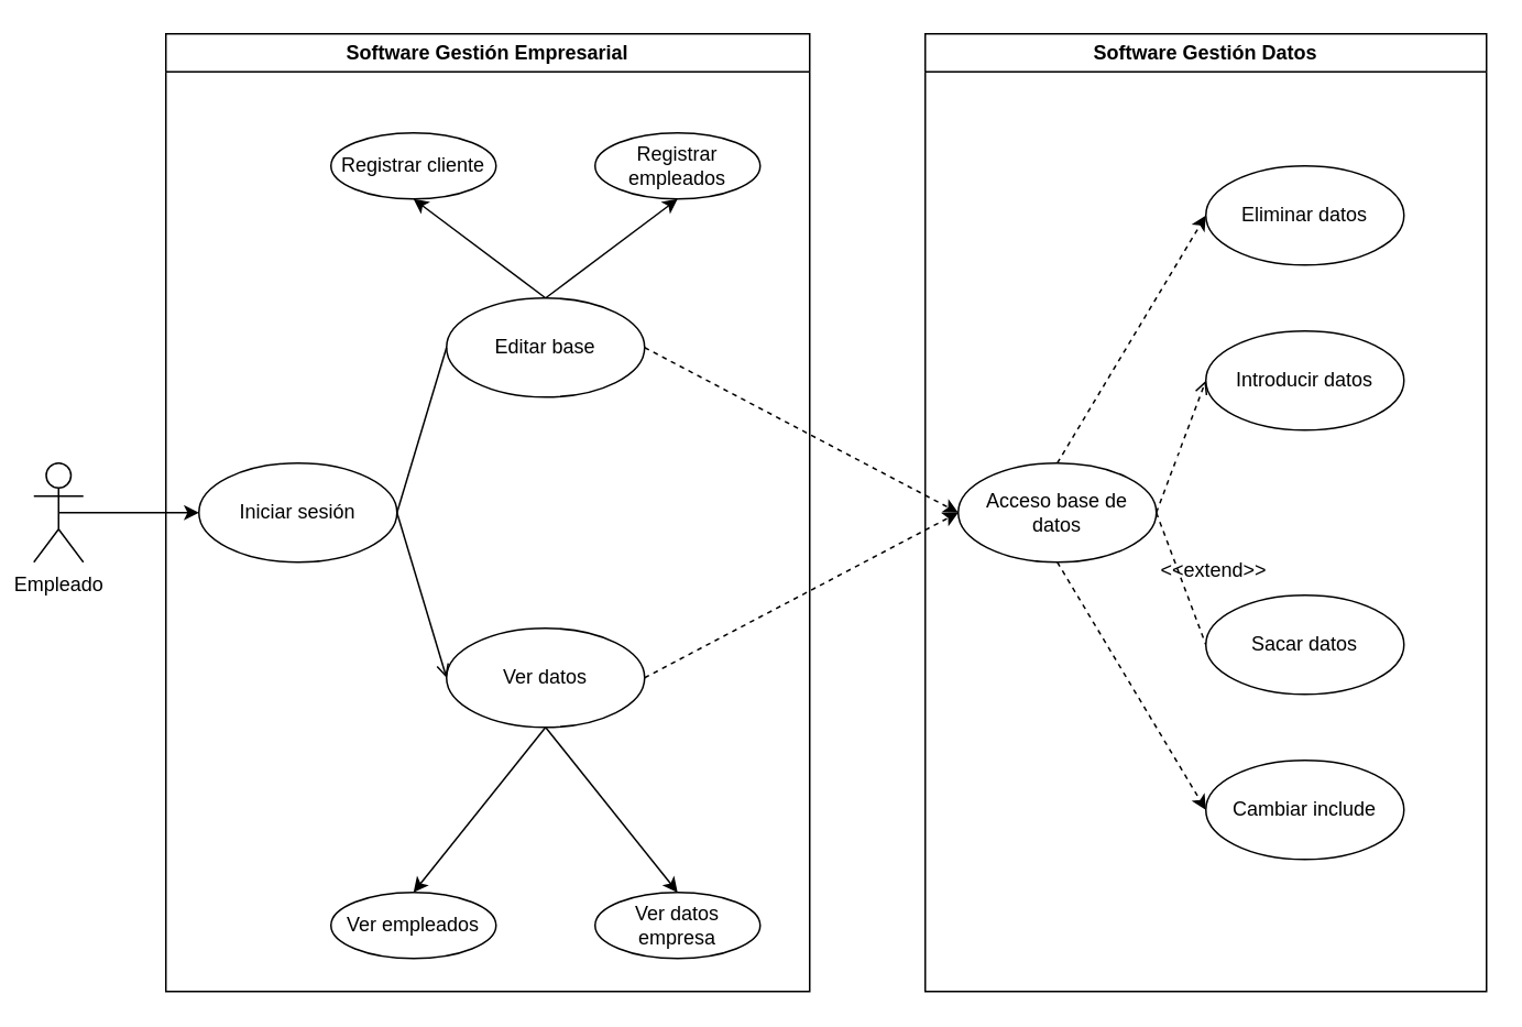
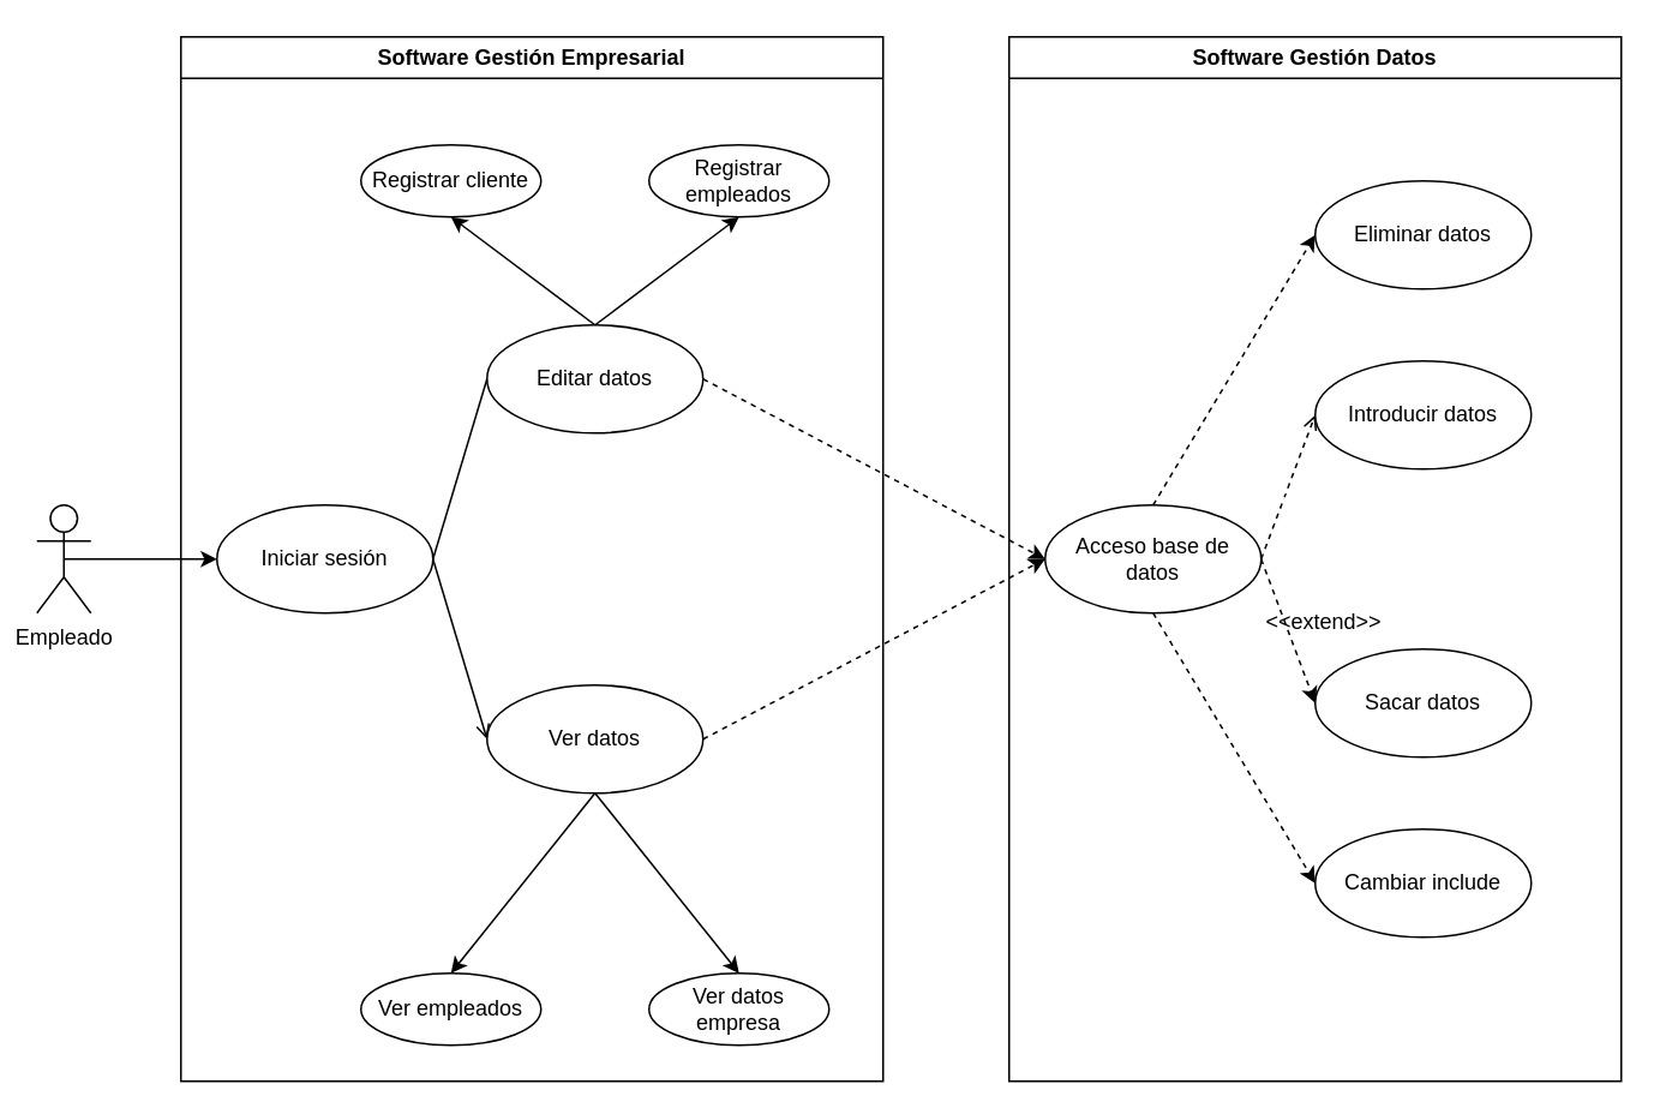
  <mxCell id="0" />
  <mxCell id="1" parent="0" />
  <mxCell id="2" value="Empleado" style="shape=umlActor;verticalLabelPosition=bottom;verticalAlign=top;html=1;outlineConnect=0;" parent="1" vertex="1"><mxGeometry x="20" y="280" width="30" height="60" as="geometry" /></mxCell>
  <mxCell id="3" value="Iniciar sesión" style="ellipse;whiteSpace=wrap;html=1;" parent="1" vertex="1"><mxGeometry x="120" y="280" width="120" height="60" as="geometry" /></mxCell>
  <mxCell id="4" value="" style="endArrow=classic;html=1;rounded=0;entryX=0;entryY=0.5;entryDx=0;entryDy=0;exitX=0.5;exitY=0.5;exitDx=0;exitDy=0;exitPerimeter=0;" parent="1" source="2" target="3" edge="1"><mxGeometry width="50" height="50" relative="1" as="geometry"><mxPoint x="40" y="320" as="sourcePoint" /><mxPoint x="90" y="270" as="targetPoint" /></mxGeometry></mxCell>
- <mxCell id="5" value="Editar base" style="ellipse;whiteSpace=wrap;html=1;" parent="1" vertex="1"><mxGeometry x="270" y="180" width="120" height="60" as="geometry" /></mxCell>
+ <mxCell id="5" value="Editar datos" style="ellipse;whiteSpace=wrap;html=1;" parent="1" vertex="1"><mxGeometry x="270" y="180" width="120" height="60" as="geometry" /></mxCell>
  <mxCell id="6" value="Ver datos" style="ellipse;whiteSpace=wrap;html=1;" parent="1" vertex="1"><mxGeometry x="270" y="380" width="120" height="60" as="geometry" /></mxCell>
  <mxCell id="7" value="Acceso base de datos" style="ellipse;whiteSpace=wrap;html=1;" parent="1" vertex="1"><mxGeometry x="580" y="280" width="120" height="60" as="geometry" /></mxCell>
  <mxCell id="8" value="" style="endArrow=classic;html=1;rounded=0;exitX=1;exitY=0.5;exitDx=0;exitDy=0;entryX=0;entryY=0.5;entryDx=0;entryDy=0;dashed=1;" parent="1" source="5" target="7" edge="1"><mxGeometry width="50" height="50" relative="1" as="geometry"><mxPoint x="450" y="230" as="sourcePoint" /><mxPoint x="500" y="180" as="targetPoint" /></mxGeometry></mxCell>
  <mxCell id="9" value="" style="endArrow=classic;html=1;rounded=0;exitX=1;exitY=0.5;exitDx=0;exitDy=0;entryX=0;entryY=0.5;entryDx=0;entryDy=0;dashed=1;" parent="1" source="6" target="7" edge="1"><mxGeometry width="50" height="50" relative="1" as="geometry"><mxPoint x="510" y="460" as="sourcePoint" /><mxPoint x="560" y="410" as="targetPoint" /></mxGeometry></mxCell>
  <mxCell id="10" value="" style="endArrow=open;html=1;rounded=0;exitX=1;exitY=0.5;exitDx=0;exitDy=0;entryX=0;entryY=0.5;entryDx=0;entryDy=0;dashed=1;" parent="1" source="7" target="33" edge="1"><mxGeometry width="50" height="50" relative="1" as="geometry"><mxPoint x="620" y="280" as="sourcePoint" /><mxPoint x="670" y="230" as="targetPoint" /></mxGeometry></mxCell>
- <mxCell id="11" value="" style="endArrow=none;html=1;rounded=0;exitX=1;exitY=0.5;exitDx=0;exitDy=0;entryX=0;entryY=0.5;entryDx=0;entryDy=0;dashed=1;" parent="1" source="7" target="31" edge="1"><mxGeometry width="50" height="50" relative="1" as="geometry"><mxPoint x="670" y="420" as="sourcePoint" /><mxPoint x="720" y="370" as="targetPoint" /></mxGeometry></mxCell>
+ <mxCell id="11" value="" style="endArrow=classic;html=1;rounded=0;exitX=1;exitY=0.5;exitDx=0;exitDy=0;entryX=0;entryY=0.5;entryDx=0;entryDy=0;dashed=1;" parent="1" source="7" target="31" edge="1"><mxGeometry width="50" height="50" relative="1" as="geometry"><mxPoint x="670" y="420" as="sourcePoint" /><mxPoint x="720" y="370" as="targetPoint" /></mxGeometry></mxCell>
  <mxCell id="12" value="" style="endArrow=open;html=1;rounded=0;exitX=1;exitY=0.5;exitDx=0;exitDy=0;entryX=0;entryY=0.5;entryDx=0;entryDy=0;" parent="1" source="3" target="6" edge="1"><mxGeometry width="50" height="50" relative="1" as="geometry"><mxPoint x="305" y="320" as="sourcePoint" /><mxPoint x="355" y="270" as="targetPoint" /></mxGeometry></mxCell>
  <mxCell id="13" value="" style="endArrow=none;html=1;rounded=0;exitX=1;exitY=0.5;exitDx=0;exitDy=0;entryX=0;entryY=0.5;entryDx=0;entryDy=0;" parent="1" source="3" target="5" edge="1"><mxGeometry width="50" height="50" relative="1" as="geometry"><mxPoint x="320" y="340" as="sourcePoint" /><mxPoint x="370" y="290" as="targetPoint" /></mxGeometry></mxCell>
  <mxCell id="14" value="Ver empleados" style="ellipse;whiteSpace=wrap;html=1;" parent="1" vertex="1"><mxGeometry x="200" y="540" width="100" height="40" as="geometry" /></mxCell>
  <mxCell id="15" value="Ver datos empresa" style="ellipse;whiteSpace=wrap;html=1;" parent="1" vertex="1"><mxGeometry x="360" y="540" width="100" height="40" as="geometry" /></mxCell>
  <mxCell id="16" value="Registrar cliente" style="ellipse;whiteSpace=wrap;html=1;" parent="1" vertex="1"><mxGeometry x="200" y="80" width="100" height="40" as="geometry" /></mxCell>
  <mxCell id="17" value="Registrar empleados" style="ellipse;whiteSpace=wrap;html=1;" parent="1" vertex="1"><mxGeometry x="360" y="80" width="100" height="40" as="geometry" /></mxCell>
  <mxCell id="18" value="" style="endArrow=classic;html=1;rounded=0;exitX=0.5;exitY=0;exitDx=0;exitDy=0;entryX=0.5;entryY=1;entryDx=0;entryDy=0;" parent="1" source="5" target="17" edge="1"><mxGeometry width="50" height="50" relative="1" as="geometry"><mxPoint x="410" y="190" as="sourcePoint" /><mxPoint x="460" y="140" as="targetPoint" /></mxGeometry></mxCell>
  <mxCell id="19" value="" style="endArrow=classic;html=1;rounded=0;exitX=0.5;exitY=0;exitDx=0;exitDy=0;entryX=0.5;entryY=1;entryDx=0;entryDy=0;" parent="1" source="5" target="16" edge="1"><mxGeometry width="50" height="50" relative="1" as="geometry"><mxPoint x="230" y="210" as="sourcePoint" /><mxPoint x="280" y="160" as="targetPoint" /></mxGeometry></mxCell>
  <mxCell id="20" value="" style="endArrow=classic;html=1;rounded=0;exitX=0.5;exitY=1;exitDx=0;exitDy=0;entryX=0.5;entryY=0;entryDx=0;entryDy=0;" parent="1" source="6" target="15" edge="1"><mxGeometry width="50" height="50" relative="1" as="geometry"><mxPoint x="420" y="510" as="sourcePoint" /><mxPoint x="470" y="460" as="targetPoint" /></mxGeometry></mxCell>
  <mxCell id="21" value="" style="endArrow=classic;html=1;rounded=0;exitX=0.5;exitY=1;exitDx=0;exitDy=0;entryX=0.5;entryY=0;entryDx=0;entryDy=0;" parent="1" source="6" target="14" edge="1"><mxGeometry width="50" height="50" relative="1" as="geometry"><mxPoint x="150" y="520" as="sourcePoint" /><mxPoint x="200" y="470" as="targetPoint" /></mxGeometry></mxCell>
  <mxCell id="22" value="Software Gestión Empresarial" style="swimlane;whiteSpace=wrap;html=1;" parent="1" vertex="1"><mxGeometry x="100" y="20" width="390" height="580" as="geometry" /></mxCell>
  <mxCell id="23" value="&lt;font color=&quot;#ffffff&quot;&gt;&amp;lt;&amp;lt;include&lt;span style=&quot;background-color: transparent;&quot;&gt;&amp;gt;&amp;gt;&lt;/span&gt;&lt;/font&gt;" style="text;html=1;align=center;verticalAlign=middle;whiteSpace=wrap;rounded=0;" parent="22" vertex="1"><mxGeometry x="290" y="230" width="90" height="30" as="geometry" /></mxCell>
  <mxCell id="24" value="&lt;font color=&quot;#ffffff&quot;&gt;&amp;lt;&amp;lt;include&lt;span style=&quot;background-color: transparent;&quot;&gt;&amp;gt;&amp;gt;&lt;/span&gt;&lt;/font&gt;" style="text;html=1;align=center;verticalAlign=middle;whiteSpace=wrap;rounded=0;" parent="22" vertex="1"><mxGeometry x="290" y="320" width="90" height="30" as="geometry" /></mxCell>
  <mxCell id="25" value="Software Gestión Datos" style="swimlane;whiteSpace=wrap;html=1;" parent="1" vertex="1"><mxGeometry x="560" y="20" width="340" height="580" as="geometry" /></mxCell>
  <mxCell id="26" value="Eliminar datos" style="ellipse;whiteSpace=wrap;html=1;" vertex="1" parent="25"><mxGeometry x="170" y="80" width="120" height="60" as="geometry" /></mxCell>
  <mxCell id="27" value="" style="endArrow=classic;html=1;rounded=0;entryX=0;entryY=0.5;entryDx=0;entryDy=0;dashed=1;" edge="1" parent="25" target="26"><mxGeometry width="50" height="50" relative="1" as="geometry"><mxPoint x="80" y="260" as="sourcePoint" /><mxPoint x="10" y="120" as="targetPoint" /></mxGeometry></mxCell>
  <mxCell id="28" value="&lt;font color=&quot;#ffffff&quot;&gt;&amp;lt;&amp;lt;extend&lt;span style=&quot;background-color: transparent;&quot;&gt;&amp;gt;&amp;gt;&lt;/span&gt;&lt;/font&gt;" style="text;html=1;align=center;verticalAlign=middle;whiteSpace=wrap;rounded=0;" vertex="1" parent="25"><mxGeometry x="50" y="160" width="90" height="30" as="geometry" /></mxCell>
  <mxCell id="29" value="Cambiar include" style="ellipse;whiteSpace=wrap;html=1;" vertex="1" parent="25"><mxGeometry x="170" y="440" width="120" height="60" as="geometry" /></mxCell>
  <mxCell id="30" value="&lt;font color=&quot;#ffffff&quot;&gt;&amp;lt;&amp;lt;extend&lt;span style=&quot;background-color: transparent;&quot;&gt;&amp;gt;&amp;gt;&lt;/span&gt;&lt;/font&gt;" style="text;html=1;align=center;verticalAlign=middle;whiteSpace=wrap;rounded=0;" vertex="1" parent="25"><mxGeometry x="50" y="390" width="90" height="30" as="geometry" /></mxCell>
  <mxCell id="31" value="Sacar datos" style="ellipse;whiteSpace=wrap;html=1;" parent="25" vertex="1"><mxGeometry x="170" y="340" width="120" height="60" as="geometry" /></mxCell>
  <mxCell id="32" value="&amp;lt;&amp;lt;extend&amp;gt;&amp;gt;" style="text;html=1;align=center;verticalAlign=middle;whiteSpace=wrap;rounded=0;" parent="25" vertex="1"><mxGeometry x="130" y="310" width="90" height="30" as="geometry" /></mxCell>
  <mxCell id="33" value="Introducir datos" style="ellipse;whiteSpace=wrap;html=1;" parent="25" vertex="1"><mxGeometry x="170" y="180" width="120" height="60" as="geometry" /></mxCell>
  <mxCell id="34" value="&lt;font color=&quot;#ffffff&quot;&gt;&amp;lt;&amp;lt;extend&lt;span style=&quot;background-color: transparent;&quot;&gt;&amp;gt;&amp;gt;&lt;/span&gt;&lt;/font&gt;" style="text;html=1;align=center;verticalAlign=middle;whiteSpace=wrap;rounded=0;" parent="25" vertex="1"><mxGeometry x="130" y="240" width="90" height="30" as="geometry" /></mxCell>
  <mxCell id="35" value="" style="endArrow=classic;html=1;rounded=0;entryX=0;entryY=0.5;entryDx=0;entryDy=0;dashed=1;exitX=0.5;exitY=1;exitDx=0;exitDy=0;" edge="1" parent="1" target="29" source="7"><mxGeometry width="50" height="50" relative="1" as="geometry"><mxPoint x="660" y="380" as="sourcePoint" /><mxPoint x="670" y="520" as="targetPoint" /></mxGeometry></mxCell>
